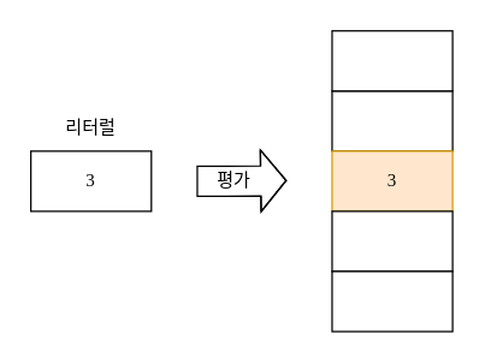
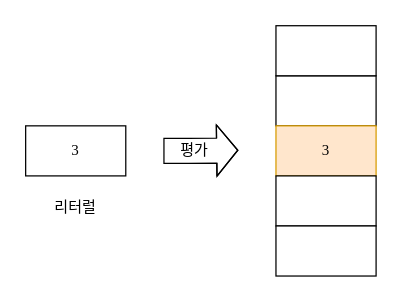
  <mxCell id="0" />
  <mxCell id="1" parent="0" />
  <mxCell id="2" value="" style="rounded=0;whiteSpace=wrap;html=1;fontFamily=Pretendard-Regular;fontSource=https%3A%2F%2Fcdn.jsdelivr.net%2Fgh%2FProject-Noonnu%2Fnoonfonts_2107%401.1%2FPretendard-Regular.woff;" vertex="1" parent="1"><mxGeometry x="20" y="100" width="80" height="40" as="geometry" /></mxCell>
- <mxCell id="3" value="리터럴" style="text;strokeColor=none;align=center;fillColor=none;html=1;verticalAlign=middle;whiteSpace=wrap;rounded=0;fontFamily=Pretendard-Regular;fontSource=https%3A%2F%2Fcdn.jsdelivr.net%2Fgh%2FProject-Noonnu%2Fnoonfonts_2107%401.1%2FPretendard-Regular.woff;" vertex="1" parent="1"><mxGeometry x="30" y="70" width="60" height="30" as="geometry" /></mxCell>
+ <mxCell id="3" value="리터럴" style="text;strokeColor=none;align=center;fillColor=none;html=1;verticalAlign=middle;whiteSpace=wrap;rounded=0;fontFamily=Pretendard-Regular;fontSource=https%3A%2F%2Fcdn.jsdelivr.net%2Fgh%2FProject-Noonnu%2Fnoonfonts_2107%401.1%2FPretendard-Regular.woff;" vertex="1" parent="1"><mxGeometry x="30" y="150" width="60" height="30" as="geometry" /></mxCell>
  <mxCell id="4" value="3" style="text;strokeColor=none;align=center;fillColor=none;html=1;verticalAlign=middle;whiteSpace=wrap;rounded=0;fontFamily=Pretendard-Regular;fontSource=https%3A%2F%2Fcdn.jsdelivr.net%2Fgh%2FProject-Noonnu%2Fnoonfonts_2107%401.1%2FPretendard-Regular.woff;" vertex="1" parent="1"><mxGeometry x="30" y="105" width="60" height="30" as="geometry" /></mxCell>
  <mxCell id="5" value="" style="rounded=0;whiteSpace=wrap;html=1;fontFamily=Pretendard-Regular;fontSource=https%3A%2F%2Fcdn.jsdelivr.net%2Fgh%2FProject-Noonnu%2Fnoonfonts_2107%401.1%2FPretendard-Regular.woff;" vertex="1" parent="1"><mxGeometry x="220" y="60" width="80" height="40" as="geometry" /></mxCell>
  <mxCell id="6" value="" style="shape=flexArrow;endArrow=classic;html=1;rounded=0;width=20;endSize=5.292;fontFamily=Pretendard-Regular;fontSource=https%3A%2F%2Fcdn.jsdelivr.net%2Fgh%2FProject-Noonnu%2Fnoonfonts_2107%401.1%2FPretendard-Regular.woff;" edge="1" parent="1"><mxGeometry width="50" height="50" relative="1" as="geometry"><mxPoint x="130" y="120" as="sourcePoint" /><mxPoint x="190" y="119.5" as="targetPoint" /><Array as="points"><mxPoint x="150" y="120" /></Array></mxGeometry></mxCell>
  <mxCell id="7" value="" style="rounded=0;whiteSpace=wrap;html=1;fillColor=#ffe6cc;strokeColor=#d79b00;fontFamily=Pretendard-Regular;fontSource=https%3A%2F%2Fcdn.jsdelivr.net%2Fgh%2FProject-Noonnu%2Fnoonfonts_2107%401.1%2FPretendard-Regular.woff;" vertex="1" parent="1"><mxGeometry x="220" y="100" width="80" height="40" as="geometry" /></mxCell>
  <mxCell id="8" value="" style="rounded=0;whiteSpace=wrap;html=1;fontFamily=Pretendard-Regular;fontSource=https%3A%2F%2Fcdn.jsdelivr.net%2Fgh%2FProject-Noonnu%2Fnoonfonts_2107%401.1%2FPretendard-Regular.woff;" vertex="1" parent="1"><mxGeometry x="220" y="140" width="80" height="40" as="geometry" /></mxCell>
  <mxCell id="9" value="" style="rounded=0;whiteSpace=wrap;html=1;fontFamily=Pretendard-Regular;fontSource=https%3A%2F%2Fcdn.jsdelivr.net%2Fgh%2FProject-Noonnu%2Fnoonfonts_2107%401.1%2FPretendard-Regular.woff;" vertex="1" parent="1"><mxGeometry x="220" y="20" width="80" height="40" as="geometry" /></mxCell>
  <mxCell id="10" value="" style="rounded=0;whiteSpace=wrap;html=1;" vertex="1" parent="1"><mxGeometry x="220" y="180" width="80" height="40" as="geometry" /></mxCell>
  <mxCell id="11" value="평가" style="text;strokeColor=none;align=center;fillColor=none;html=1;verticalAlign=middle;whiteSpace=wrap;rounded=0;fontFamily=Pretendard-Regular;fontSource=https%3A%2F%2Fcdn.jsdelivr.net%2Fgh%2FProject-Noonnu%2Fnoonfonts_2107%401.1%2FPretendard-Regular.woff;" vertex="1" parent="1"><mxGeometry x="140" y="100" width="30" height="40" as="geometry" /></mxCell>
  <mxCell id="12" value="3" style="text;strokeColor=none;align=center;fillColor=none;html=1;verticalAlign=middle;whiteSpace=wrap;rounded=0;fontFamily=Pretendard-Regular;fontSource=https%3A%2F%2Fcdn.jsdelivr.net%2Fgh%2FProject-Noonnu%2Fnoonfonts_2107%401.1%2FPretendard-Regular.woff;" vertex="1" parent="1"><mxGeometry x="230" y="105" width="60" height="30" as="geometry" /></mxCell>
